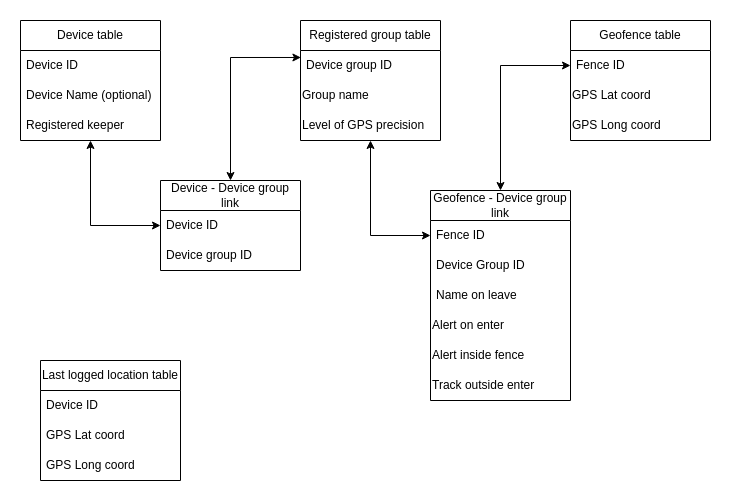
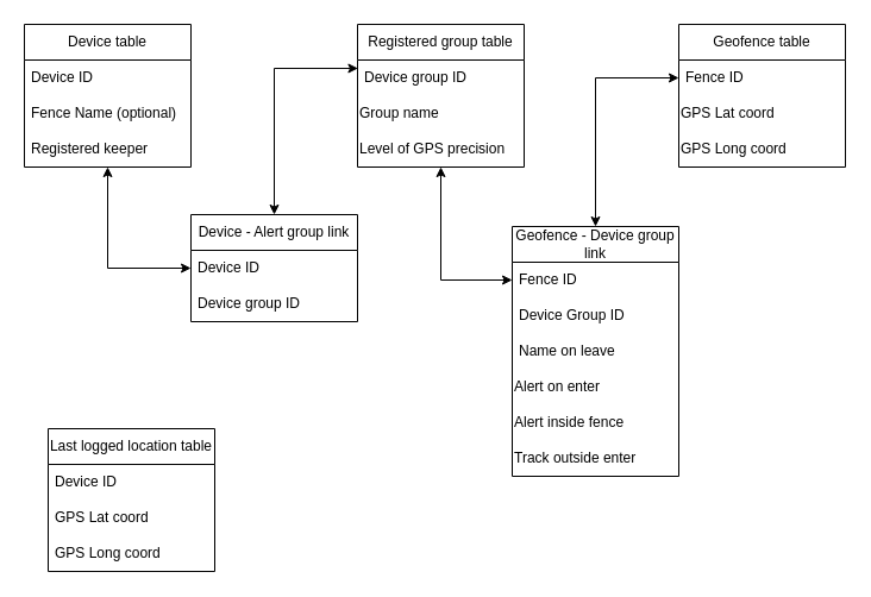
  <mxCell id="0" />
  <mxCell id="1" parent="0" />
  <mxCell id="2" style="edgeStyle=orthogonalEdgeStyle;rounded=0;orthogonalLoop=1;jettySize=auto;html=1;entryX=0;entryY=0.5;entryDx=0;entryDy=0;startArrow=classic;startFill=1;" edge="1" parent="1" source="3" target="17"><mxGeometry relative="1" as="geometry" /></mxCell>
  <mxCell id="3" value="Device table" style="swimlane;fontStyle=0;childLayout=stackLayout;horizontal=1;startSize=30;horizontalStack=0;resizeParent=1;resizeParentMax=0;resizeLast=0;collapsible=1;marginBottom=0;whiteSpace=wrap;html=1;" vertex="1" parent="1"><mxGeometry x="20" y="20" width="140" height="120" as="geometry" /></mxCell>
  <mxCell id="4" value="Device ID" style="text;strokeColor=none;fillColor=none;align=left;verticalAlign=middle;spacingLeft=4;spacingRight=4;overflow=hidden;points=[[0,0.5],[1,0.5]];portConstraint=eastwest;rotatable=0;whiteSpace=wrap;html=1;" vertex="1" parent="3"><mxGeometry y="30" width="140" height="30" as="geometry" /></mxCell>
- <mxCell id="5" value="Device Name (optional)" style="text;strokeColor=none;fillColor=none;align=left;verticalAlign=middle;spacingLeft=4;spacingRight=4;overflow=hidden;points=[[0,0.5],[1,0.5]];portConstraint=eastwest;rotatable=0;whiteSpace=wrap;html=1;" vertex="1" parent="3"><mxGeometry y="60" width="140" height="30" as="geometry" /></mxCell>
+ <mxCell id="5" value="Fence Name (optional)" style="text;strokeColor=none;fillColor=none;align=left;verticalAlign=middle;spacingLeft=4;spacingRight=4;overflow=hidden;points=[[0,0.5],[1,0.5]];portConstraint=eastwest;rotatable=0;whiteSpace=wrap;html=1;" vertex="1" parent="3"><mxGeometry y="60" width="140" height="30" as="geometry" /></mxCell>
  <mxCell id="6" value="Registered keeper" style="text;strokeColor=none;fillColor=none;align=left;verticalAlign=middle;spacingLeft=4;spacingRight=4;overflow=hidden;points=[[0,0.5],[1,0.5]];portConstraint=eastwest;rotatable=0;whiteSpace=wrap;html=1;" vertex="1" parent="3"><mxGeometry y="90" width="140" height="30" as="geometry" /></mxCell>
  <mxCell id="7" value="Geofence table" style="swimlane;fontStyle=0;childLayout=stackLayout;horizontal=1;startSize=30;horizontalStack=0;resizeParent=1;resizeParentMax=0;resizeLast=0;collapsible=1;marginBottom=0;whiteSpace=wrap;html=1;" vertex="1" parent="1"><mxGeometry x="570" y="20" width="140" height="120" as="geometry" /></mxCell>
  <mxCell id="8" value="Fence ID" style="text;strokeColor=none;fillColor=none;align=left;verticalAlign=middle;spacingLeft=4;spacingRight=4;overflow=hidden;points=[[0,0.5],[1,0.5]];portConstraint=eastwest;rotatable=0;whiteSpace=wrap;html=1;" vertex="1" parent="7"><mxGeometry y="30" width="140" height="30" as="geometry" /></mxCell>
  <mxCell id="9" value="GPS Lat coord" style="text;html=1;whiteSpace=wrap;strokeColor=none;fillColor=none;align=left;verticalAlign=middle;rounded=0;" vertex="1" parent="7"><mxGeometry y="60" width="140" height="30" as="geometry" /></mxCell>
  <mxCell id="10" value="GPS Long coord" style="text;html=1;whiteSpace=wrap;strokeColor=none;fillColor=none;align=left;verticalAlign=middle;rounded=0;" vertex="1" parent="7"><mxGeometry y="90" width="140" height="30" as="geometry" /></mxCell>
  <mxCell id="11" style="edgeStyle=orthogonalEdgeStyle;rounded=0;orthogonalLoop=1;jettySize=auto;html=1;entryX=0;entryY=0.5;entryDx=0;entryDy=0;startArrow=classic;startFill=1;" edge="1" parent="1" source="12" target="21"><mxGeometry relative="1" as="geometry" /></mxCell>
  <mxCell id="12" value="Registered group table" style="swimlane;fontStyle=0;childLayout=stackLayout;horizontal=1;startSize=30;horizontalStack=0;resizeParent=1;resizeParentMax=0;resizeLast=0;collapsible=1;marginBottom=0;whiteSpace=wrap;html=1;movable=1;resizable=1;rotatable=1;deletable=1;editable=1;locked=0;connectable=1;" vertex="1" parent="1"><mxGeometry x="300" y="20" width="140" height="120" as="geometry" /></mxCell>
  <mxCell id="13" value="Device group ID" style="text;strokeColor=none;fillColor=none;align=left;verticalAlign=middle;spacingLeft=4;spacingRight=4;overflow=hidden;points=[[0,0.5],[1,0.5]];portConstraint=eastwest;rotatable=0;whiteSpace=wrap;html=1;" vertex="1" parent="12"><mxGeometry y="30" width="140" height="30" as="geometry" /></mxCell>
  <mxCell id="14" value="Group name" style="text;html=1;whiteSpace=wrap;strokeColor=none;fillColor=none;align=left;verticalAlign=middle;rounded=0;" vertex="1" parent="12"><mxGeometry y="60" width="140" height="30" as="geometry" /></mxCell>
  <mxCell id="15" value="Level of GPS precision" style="text;html=1;whiteSpace=wrap;strokeColor=none;fillColor=none;align=left;verticalAlign=middle;rounded=0;" vertex="1" parent="12"><mxGeometry y="90" width="140" height="30" as="geometry" /></mxCell>
- <mxCell id="16" value="Device - Device group link" style="swimlane;fontStyle=0;childLayout=stackLayout;horizontal=1;startSize=30;horizontalStack=0;resizeParent=1;resizeParentMax=0;resizeLast=0;collapsible=1;marginBottom=0;whiteSpace=wrap;html=1;" vertex="1" parent="1"><mxGeometry x="160" y="180" width="140" height="90" as="geometry" /></mxCell>
+ <mxCell id="16" value="Device - Alert group link" style="swimlane;fontStyle=0;childLayout=stackLayout;horizontal=1;startSize=30;horizontalStack=0;resizeParent=1;resizeParentMax=0;resizeLast=0;collapsible=1;marginBottom=0;whiteSpace=wrap;html=1;" vertex="1" parent="1"><mxGeometry x="160" y="180" width="140" height="90" as="geometry" /></mxCell>
  <mxCell id="17" value="Device ID" style="text;strokeColor=none;fillColor=none;align=left;verticalAlign=middle;spacingLeft=4;spacingRight=4;overflow=hidden;points=[[0,0.5],[1,0.5]];portConstraint=eastwest;rotatable=0;whiteSpace=wrap;html=1;" vertex="1" parent="16"><mxGeometry y="30" width="140" height="30" as="geometry" /></mxCell>
  <mxCell id="18" value="Device group ID" style="text;strokeColor=none;fillColor=none;align=left;verticalAlign=middle;spacingLeft=4;spacingRight=4;overflow=hidden;points=[[0,0.5],[1,0.5]];portConstraint=eastwest;rotatable=0;whiteSpace=wrap;html=1;" vertex="1" parent="16"><mxGeometry y="60" width="140" height="30" as="geometry" /></mxCell>
  <mxCell id="19" style="edgeStyle=orthogonalEdgeStyle;rounded=0;orthogonalLoop=1;jettySize=auto;html=1;entryX=0;entryY=0.5;entryDx=0;entryDy=0;startArrow=classic;startFill=1;" edge="1" parent="1" source="20" target="8"><mxGeometry relative="1" as="geometry" /></mxCell>
  <mxCell id="20" value="Geofence - Device group link" style="swimlane;fontStyle=0;childLayout=stackLayout;horizontal=1;startSize=30;horizontalStack=0;resizeParent=1;resizeParentMax=0;resizeLast=0;collapsible=1;marginBottom=0;whiteSpace=wrap;html=1;" vertex="1" parent="1"><mxGeometry x="430" y="190" width="140" height="210" as="geometry" /></mxCell>
  <mxCell id="21" value="Fence ID" style="text;strokeColor=none;fillColor=none;align=left;verticalAlign=middle;spacingLeft=4;spacingRight=4;overflow=hidden;points=[[0,0.5],[1,0.5]];portConstraint=eastwest;rotatable=0;whiteSpace=wrap;html=1;" vertex="1" parent="20"><mxGeometry y="30" width="140" height="30" as="geometry" /></mxCell>
  <mxCell id="22" value="Device Group ID" style="text;strokeColor=none;fillColor=none;align=left;verticalAlign=middle;spacingLeft=4;spacingRight=4;overflow=hidden;points=[[0,0.5],[1,0.5]];portConstraint=eastwest;rotatable=0;whiteSpace=wrap;html=1;" vertex="1" parent="20"><mxGeometry y="60" width="140" height="30" as="geometry" /></mxCell>
  <mxCell id="23" value="Name on leave" style="text;strokeColor=none;fillColor=none;align=left;verticalAlign=middle;spacingLeft=4;spacingRight=4;overflow=hidden;points=[[0,0.5],[1,0.5]];portConstraint=eastwest;rotatable=0;whiteSpace=wrap;html=1;" vertex="1" parent="20"><mxGeometry y="90" width="140" height="30" as="geometry" /></mxCell>
  <mxCell id="24" value="Alert on enter" style="text;html=1;whiteSpace=wrap;strokeColor=none;fillColor=none;align=left;verticalAlign=middle;rounded=0;" vertex="1" parent="20"><mxGeometry y="120" width="140" height="30" as="geometry" /></mxCell>
  <mxCell id="25" value="Alert inside fence" style="text;html=1;whiteSpace=wrap;strokeColor=none;fillColor=none;align=left;verticalAlign=middle;rounded=0;" vertex="1" parent="20"><mxGeometry y="150" width="140" height="30" as="geometry" /></mxCell>
  <mxCell id="26" value="Track outside enter" style="text;html=1;whiteSpace=wrap;strokeColor=none;fillColor=none;align=left;verticalAlign=middle;rounded=0;" vertex="1" parent="20"><mxGeometry y="180" width="140" height="30" as="geometry" /></mxCell>
  <mxCell id="27" style="edgeStyle=orthogonalEdgeStyle;rounded=0;orthogonalLoop=1;jettySize=auto;html=1;entryX=0.003;entryY=0.233;entryDx=0;entryDy=0;entryPerimeter=0;startArrow=classic;startFill=1;" edge="1" parent="1" source="16" target="13"><mxGeometry relative="1" as="geometry" /></mxCell>
  <mxCell id="28" value="Last logged location table" style="swimlane;fontStyle=0;childLayout=stackLayout;horizontal=1;startSize=30;horizontalStack=0;resizeParent=1;resizeParentMax=0;resizeLast=0;collapsible=1;marginBottom=0;whiteSpace=wrap;html=1;" vertex="1" parent="1"><mxGeometry x="40" y="360" width="140" height="120" as="geometry" /></mxCell>
  <mxCell id="29" value="Device ID" style="text;strokeColor=none;fillColor=none;align=left;verticalAlign=middle;spacingLeft=4;spacingRight=4;overflow=hidden;points=[[0,0.5],[1,0.5]];portConstraint=eastwest;rotatable=0;whiteSpace=wrap;html=1;" vertex="1" parent="28"><mxGeometry y="30" width="140" height="30" as="geometry" /></mxCell>
  <mxCell id="30" value="GPS Lat coord" style="text;strokeColor=none;fillColor=none;align=left;verticalAlign=middle;spacingLeft=4;spacingRight=4;overflow=hidden;points=[[0,0.5],[1,0.5]];portConstraint=eastwest;rotatable=0;whiteSpace=wrap;html=1;" vertex="1" parent="28"><mxGeometry y="60" width="140" height="30" as="geometry" /></mxCell>
  <mxCell id="31" value="GPS Long coord" style="text;strokeColor=none;fillColor=none;align=left;verticalAlign=middle;spacingLeft=4;spacingRight=4;overflow=hidden;points=[[0,0.5],[1,0.5]];portConstraint=eastwest;rotatable=0;whiteSpace=wrap;html=1;" vertex="1" parent="28"><mxGeometry y="90" width="140" height="30" as="geometry" /></mxCell>
